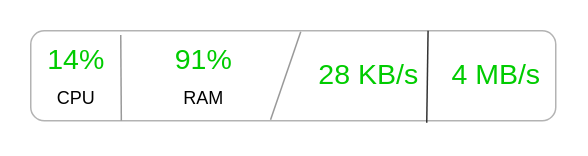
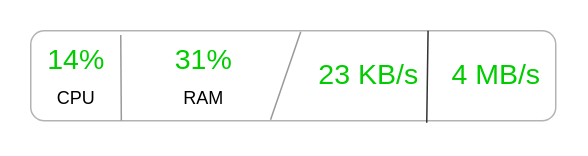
  <mxCell id="0" />
  <mxCell id="1" parent="0" />
  <mxCell id="2" value="" style="rounded=1;whiteSpace=wrap;html=1;strokeColor=#B3B3B3;" vertex="1" parent="1"><mxGeometry x="20" y="20" width="350" height="60" as="geometry" /></mxCell>
  <mxCell id="3" value="&lt;font style=&quot;color: rgb(0, 204, 0); font-size: 19px;&quot;&gt;14%&lt;/font&gt;" style="text;html=1;align=center;verticalAlign=middle;resizable=0;points=[];autosize=1;strokeColor=none;fillColor=none;" vertex="1" parent="1"><mxGeometry x="20" y="20" width="60" height="40" as="geometry" /></mxCell>
- <mxCell id="4" value="&lt;font style=&quot;color: rgb(0, 204, 0); font-size: 19px;&quot;&gt;91%&lt;/font&gt;" style="text;html=1;align=center;verticalAlign=middle;resizable=0;points=[];autosize=1;strokeColor=none;fillColor=none;" vertex="1" parent="1"><mxGeometry x="105" y="20" width="60" height="40" as="geometry" /></mxCell>
- <mxCell id="5" value="&lt;font style=&quot;color: rgb(0, 204, 0); font-size: 19px;&quot;&gt;28 KB/s&lt;/font&gt;" style="text;html=1;align=center;verticalAlign=middle;resizable=0;points=[];autosize=1;strokeColor=none;fillColor=none;" vertex="1" parent="1"><mxGeometry x="200" y="30" width="90" height="40" as="geometry" /></mxCell>
+ <mxCell id="4" value="&lt;font style=&quot;color: rgb(0, 204, 0); font-size: 19px;&quot;&gt;31%&lt;/font&gt;" style="text;html=1;align=center;verticalAlign=middle;resizable=0;points=[];autosize=1;strokeColor=none;fillColor=none;" vertex="1" parent="1"><mxGeometry x="105" y="20" width="60" height="40" as="geometry" /></mxCell>
+ <mxCell id="5" value="&lt;font style=&quot;color: rgb(0, 204, 0); font-size: 19px;&quot;&gt;23 KB/s&lt;/font&gt;" style="text;html=1;align=center;verticalAlign=middle;resizable=0;points=[];autosize=1;strokeColor=none;fillColor=none;" vertex="1" parent="1"><mxGeometry x="200" y="30" width="90" height="40" as="geometry" /></mxCell>
  <mxCell id="6" value="&lt;font style=&quot;color: rgb(0, 204, 0); font-size: 19px;&quot;&gt;4 MB/s&lt;/font&gt;" style="text;html=1;align=center;verticalAlign=middle;resizable=0;points=[];autosize=1;strokeColor=none;fillColor=none;" vertex="1" parent="1"><mxGeometry x="290" y="30" width="80" height="40" as="geometry" /></mxCell>
  <mxCell id="7" value="" style="endArrow=none;html=1;rounded=0;exitX=0.182;exitY=0.981;exitDx=0;exitDy=0;exitPerimeter=0;entryX=0.181;entryY=0.029;entryDx=0;entryDy=0;entryPerimeter=0;strokeColor=#999999;" edge="1" parent="1"><mxGeometry width="50" height="50" relative="1" as="geometry"><mxPoint x="80.39" y="80" as="sourcePoint" /><mxPoint x="80" y="22.88" as="targetPoint" /></mxGeometry></mxCell>
  <mxCell id="8" value="" style="endArrow=none;html=1;rounded=0;exitX=0.523;exitY=0.023;exitDx=0;exitDy=0;exitPerimeter=0;strokeColor=#999999;" edge="1" parent="1"><mxGeometry width="50" height="50" relative="1" as="geometry"><mxPoint x="200" y="20.69" as="sourcePoint" /><mxPoint x="179.88" y="79.31" as="targetPoint" /></mxGeometry></mxCell>
  <mxCell id="9" value="" style="endArrow=none;html=1;rounded=0;exitX=0.644;exitY=1.023;exitDx=0;exitDy=0;exitPerimeter=0;entryX=0.181;entryY=0.029;entryDx=0;entryDy=0;entryPerimeter=0;strokeColor=#333333;fillColor=#008a00;" edge="1" parent="1"><mxGeometry width="50" height="50" relative="1" as="geometry"><mxPoint x="284" y="81.38" as="sourcePoint" /><mxPoint x="284.88" y="20" as="targetPoint" /></mxGeometry></mxCell>
  <mxCell id="10" value="CPU" style="text;html=1;align=center;verticalAlign=middle;resizable=0;points=[];autosize=1;strokeColor=none;fillColor=none;" vertex="1" parent="1"><mxGeometry x="25" y="50" width="50" height="30" as="geometry" /></mxCell>
  <mxCell id="11" value="RAM" style="text;html=1;align=center;verticalAlign=middle;resizable=0;points=[];autosize=1;strokeColor=none;fillColor=none;" vertex="1" parent="1"><mxGeometry x="110" y="50" width="50" height="30" as="geometry" /></mxCell>
